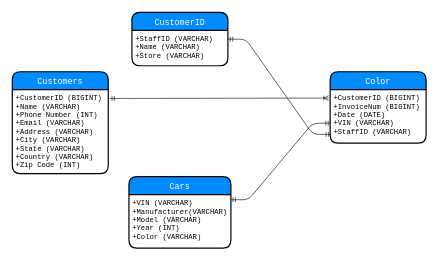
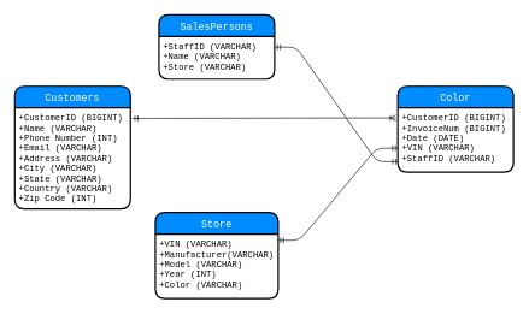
  <mxCell id="0" />
  <mxCell id="1" parent="0" />
- <mxCell id="2" value="Cars" style="swimlane;childLayout=stackLayout;horizontal=1;startSize=30;horizontalStack=0;fillColor=#008cff;fontColor=#FFFFFF;rounded=1;fontSize=14;fontStyle=0;strokeWidth=2;resizeParent=0;resizeLast=1;shadow=0;dashed=0;align=center;fontFamily=Courier New;" vertex="1" parent="1"><mxGeometry x="214.5" y="294" width="170" height="119" as="geometry"><mxRectangle x="40" y="160" width="70" height="30" as="alternateBounds" /></mxGeometry></mxCell>
+ <mxCell id="2" value="Store" style="swimlane;childLayout=stackLayout;horizontal=1;startSize=30;horizontalStack=0;fillColor=#008cff;fontColor=#FFFFFF;rounded=1;fontSize=14;fontStyle=0;strokeWidth=2;resizeParent=0;resizeLast=1;shadow=0;dashed=0;align=center;fontFamily=Courier New;" vertex="1" parent="1"><mxGeometry x="214.5" y="294" width="170" height="119" as="geometry"><mxRectangle x="40" y="160" width="70" height="30" as="alternateBounds" /></mxGeometry></mxCell>
  <mxCell id="3" value="+VIN (VARCHAR)&#10;+Manufacturer(VARCHAR)&#10;+Model (VARCHAR)&#10;+Year (INT)&#10;+Color (VARCHAR)&#10;" style="align=left;strokeColor=none;fillColor=none;spacingLeft=4;fontSize=12;verticalAlign=top;resizable=0;rotatable=0;part=1;fontFamily=Courier New;" vertex="1" parent="2"><mxGeometry y="30" width="170" height="89" as="geometry" /></mxCell>
  <mxCell id="4" value="Customers" style="swimlane;childLayout=stackLayout;horizontal=1;startSize=30;horizontalStack=0;fillColor=#008cff;fontColor=#FFFFFF;rounded=1;fontSize=14;fontStyle=0;strokeWidth=2;resizeParent=0;resizeLast=1;shadow=0;dashed=0;align=center;fontFamily=Courier New;" vertex="1" parent="1"><mxGeometry x="20" y="119" width="160" height="170" as="geometry"><mxRectangle x="40" y="160" width="70" height="30" as="alternateBounds" /></mxGeometry></mxCell>
  <mxCell id="5" value="+CustomerID (BIGINT)&#10;+Name (VARCHAR)&#10;+Phone Number (INT)&#10;+Email (VARCHAR)&#10;+Address (VARCHAR)&#10;+City (VARCHAR)&#10;+State (VARCHAR)&#10;+Country (VARCHAR)&#10;+Zip Code (INT)&#10;" style="align=left;strokeColor=none;fillColor=none;spacingLeft=4;fontSize=12;verticalAlign=top;resizable=0;rotatable=0;part=1;fontFamily=Courier New;" vertex="1" parent="4"><mxGeometry y="30" width="160" height="140" as="geometry" /></mxCell>
- <mxCell id="6" value="CustomerID" style="swimlane;childLayout=stackLayout;horizontal=1;startSize=30;horizontalStack=0;fillColor=#008cff;fontColor=#FFFFFF;rounded=1;fontSize=14;fontStyle=0;strokeWidth=2;resizeParent=0;resizeLast=1;shadow=0;dashed=0;align=center;fontFamily=Courier New;" vertex="1" parent="1"><mxGeometry x="219.5" y="20" width="160" height="89" as="geometry"><mxRectangle x="40" y="160" width="70" height="30" as="alternateBounds" /></mxGeometry></mxCell>
+ <mxCell id="6" value="SalesPersons" style="swimlane;childLayout=stackLayout;horizontal=1;startSize=30;horizontalStack=0;fillColor=#008cff;fontColor=#FFFFFF;rounded=1;fontSize=14;fontStyle=0;strokeWidth=2;resizeParent=0;resizeLast=1;shadow=0;dashed=0;align=center;fontFamily=Courier New;" vertex="1" parent="1"><mxGeometry x="219.5" y="20" width="160" height="89" as="geometry"><mxRectangle x="40" y="160" width="70" height="30" as="alternateBounds" /></mxGeometry></mxCell>
  <mxCell id="7" value="+StaffID (VARCHAR)&#10;+Name (VARCHAR)&#10;+Store (VARCHAR)&#10;&#10;&#10;" style="align=left;strokeColor=none;fillColor=none;spacingLeft=4;fontSize=12;verticalAlign=top;resizable=0;rotatable=0;part=1;fontFamily=Courier New;" vertex="1" parent="6"><mxGeometry y="30" width="160" height="59" as="geometry" /></mxCell>
  <mxCell id="8" value="Color" style="swimlane;childLayout=stackLayout;horizontal=1;startSize=30;horizontalStack=0;fillColor=#008cff;fontColor=#FFFFFF;rounded=1;fontSize=14;fontStyle=0;strokeWidth=2;resizeParent=0;resizeLast=1;shadow=0;dashed=0;align=center;fontFamily=Courier New;" vertex="1" parent="1"><mxGeometry x="550" y="119" width="160" height="119" as="geometry"><mxRectangle x="240" y="161" width="70" height="30" as="alternateBounds" /></mxGeometry></mxCell>
  <mxCell id="9" value="+CustomerID (BIGINT)&#10;+InvoiceNum (BIGINT)&#10;+Date (DATE)&#10;+VIN (VARCHAR)&#10;+StaffID (VARCHAR)&#10;" style="align=left;strokeColor=none;fillColor=none;spacingLeft=4;fontSize=12;verticalAlign=top;resizable=0;rotatable=0;part=1;fontFamily=Courier New;" vertex="1" parent="8"><mxGeometry y="30" width="160" height="89" as="geometry" /></mxCell>
  <mxCell id="10" value="" style="edgeStyle=entityRelationEdgeStyle;fontSize=12;html=1;endArrow=ERmandOne;startArrow=ERmandOne;entryX=0.005;entryY=0.627;entryDx=0;entryDy=0;entryPerimeter=0;exitX=0.997;exitY=0.095;exitDx=0;exitDy=0;exitPerimeter=0;" edge="1" parent="1" source="3" target="9"><mxGeometry width="100" height="100" relative="1" as="geometry"><mxPoint x="350" y="249" as="sourcePoint" /><mxPoint x="560" y="159" as="targetPoint" /></mxGeometry></mxCell>
  <mxCell id="11" value="" style="edgeStyle=entityRelationEdgeStyle;fontSize=12;html=1;endArrow=ERoneToMany;startArrow=ERmandOne;exitX=1.014;exitY=0.104;exitDx=0;exitDy=0;exitPerimeter=0;entryX=-0.016;entryY=0.157;entryDx=0;entryDy=0;entryPerimeter=0;" edge="1" parent="1" source="5" target="9"><mxGeometry width="100" height="100" relative="1" as="geometry"><mxPoint x="330" y="198.5" as="sourcePoint" /><mxPoint x="570" y="124" as="targetPoint" /></mxGeometry></mxCell>
  <mxCell id="12" value="" style="edgeStyle=entityRelationEdgeStyle;fontSize=12;html=1;endArrow=ERmandOne;startArrow=ERmandOne;exitX=1;exitY=0.25;exitDx=0;exitDy=0;entryX=0.007;entryY=0.837;entryDx=0;entryDy=0;entryPerimeter=0;" edge="1" parent="1" source="7" target="9"><mxGeometry width="100" height="100" relative="1" as="geometry"><mxPoint x="500" y="79" as="sourcePoint" /><mxPoint x="566" y="183" as="targetPoint" /></mxGeometry></mxCell>
